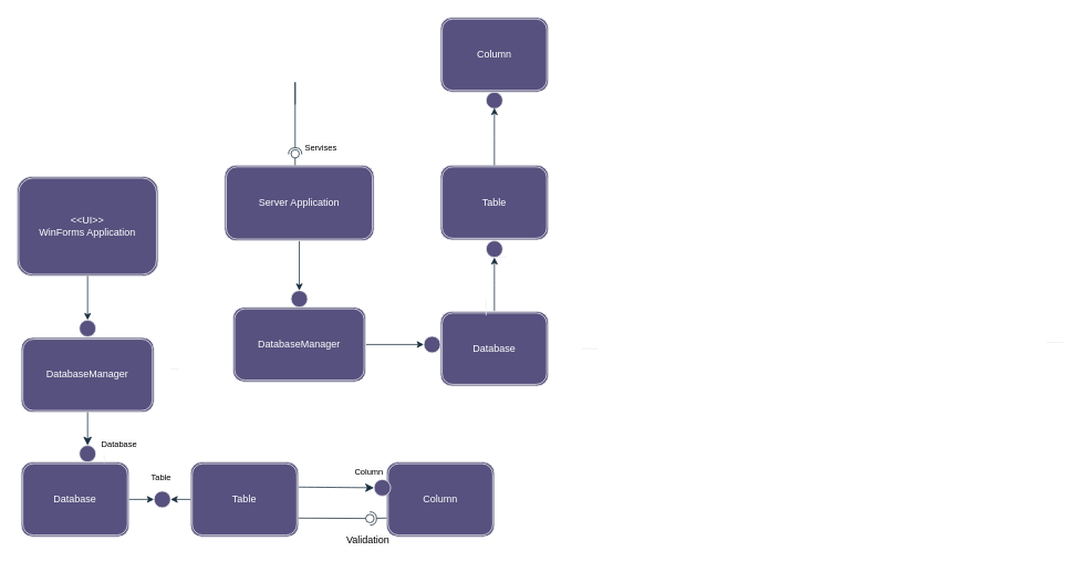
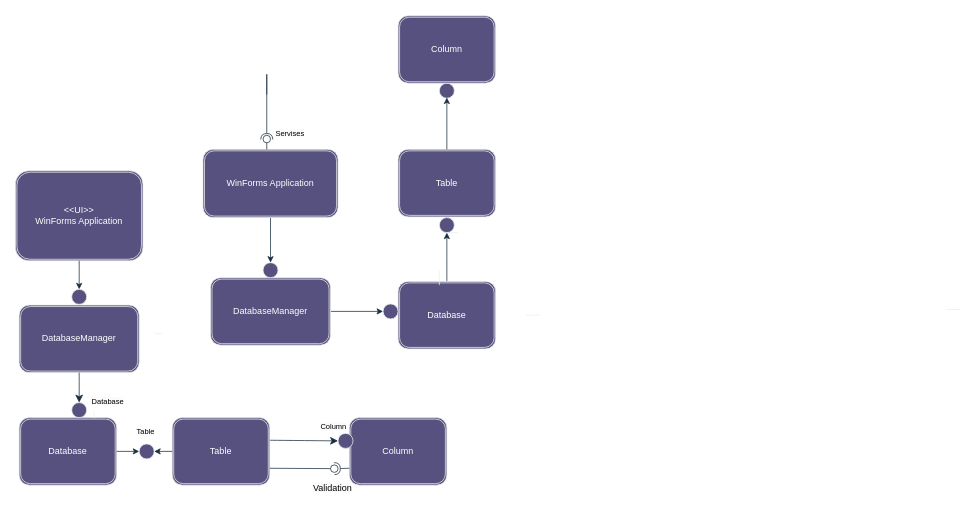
  <mxCell id="0" />
  <mxCell id="1" parent="0" />
- <mxCell id="2" value="&amp;lt;&amp;lt;UI&amp;gt;&amp;gt;&lt;br&gt;WinForms Application" style="shape=ext;double=1;rounded=1;whiteSpace=wrap;html=1;labelBackgroundColor=none;fillColor=#56517E;strokeColor=#EEEEEE;fontColor=#FFFFFF;" parent="1" vertex="1"><mxGeometry x="20" y="212" width="170" height="120" as="geometry" /></mxCell>
+ <mxCell id="2" value="&amp;lt;&amp;lt;UI&amp;gt;&amp;gt;&lt;br&gt;WinForms Application" style="shape=ext;double=1;rounded=1;whiteSpace=wrap;html=1;labelBackgroundColor=none;fillColor=#56517E;strokeColor=#EEEEEE;fontColor=#FFFFFF;" parent="1" vertex="1"><mxGeometry x="20" y="227" width="170" height="120" as="geometry" /></mxCell>
  <mxCell id="3" value="DatabaseManager" style="shape=ext;double=1;rounded=1;whiteSpace=wrap;html=1;labelBackgroundColor=none;fillColor=#56517E;strokeColor=#EEEEEE;fontColor=#FFFFFF;" parent="1" vertex="1"><mxGeometry x="25" y="406.06" width="160" height="90" as="geometry" /></mxCell>
  <mxCell id="4" value="Column" style="shape=ext;double=1;rounded=1;whiteSpace=wrap;html=1;labelBackgroundColor=none;fillColor=#56517E;strokeColor=#EEEEEE;fontColor=#FFFFFF;" parent="1" vertex="1"><mxGeometry x="465" y="556.06" width="130" height="90" as="geometry" /></mxCell>
  <mxCell id="5" style="edgeStyle=none;curved=1;rounded=0;orthogonalLoop=1;jettySize=auto;html=1;entryX=0;entryY=0.5;entryDx=0;entryDy=0;strokeColor=#182E3E;fontSize=12;startSize=8;endSize=8;exitX=0.986;exitY=0.335;exitDx=0;exitDy=0;exitPerimeter=0;" parent="1" source="6" target="43" edge="1"><mxGeometry relative="1" as="geometry" /></mxCell>
  <mxCell id="6" value="Table" style="shape=ext;double=1;rounded=1;whiteSpace=wrap;html=1;labelBackgroundColor=none;fillColor=#56517E;strokeColor=#EEEEEE;fontColor=#FFFFFF;" parent="1" vertex="1"><mxGeometry x="229" y="556.06" width="130" height="90" as="geometry" /></mxCell>
  <mxCell id="7" value="Database" style="shape=ext;double=1;rounded=1;whiteSpace=wrap;html=1;labelBackgroundColor=none;fillColor=#56517E;strokeColor=#EEEEEE;fontColor=#FFFFFF;" parent="1" vertex="1"><mxGeometry x="25" y="556.06" width="130" height="90" as="geometry" /></mxCell>
  <mxCell id="8" value="" style="endArrow=classic;html=1;rounded=0;labelBackgroundColor=none;strokeColor=#182E3E;fontColor=default;exitX=0;exitY=0.5;exitDx=0;exitDy=0;entryX=1;entryY=0.5;entryDx=0;entryDy=0;" parent="1" target="41" edge="1" source="6"><mxGeometry width="50" height="50" relative="1" as="geometry"><mxPoint x="215" y="636.06" as="sourcePoint" /><mxPoint x="215" y="596.06" as="targetPoint" /></mxGeometry></mxCell>
  <mxCell id="9" value="Non-distributed" style="text;whiteSpace=wrap;labelBackgroundColor=none;fontColor=#FFFFFF;" parent="1" vertex="1"><mxGeometry x="285" y="276.06" width="90" height="30" as="geometry" /></mxCell>
  <mxCell id="10" value="" style="rounded=0;orthogonalLoop=1;jettySize=auto;html=1;endArrow=halfCircle;endFill=0;endSize=6;strokeWidth=1;sketch=0;exitX=0;exitY=0.75;exitDx=0;exitDy=0;labelBackgroundColor=none;strokeColor=#182E3E;fontColor=default;" parent="1" source="4" edge="1"><mxGeometry relative="1" as="geometry"><mxPoint x="335" y="481.06" as="sourcePoint" /><mxPoint x="445" y="624.06" as="targetPoint" /></mxGeometry></mxCell>
  <mxCell id="11" value="" style="rounded=0;orthogonalLoop=1;jettySize=auto;html=1;endArrow=oval;endFill=0;sketch=0;sourcePerimeterSpacing=0;targetPerimeterSpacing=0;endSize=10;exitX=1;exitY=0.75;exitDx=0;exitDy=0;labelBackgroundColor=none;strokeColor=#182E3E;fontColor=default;" parent="1" source="6" edge="1"><mxGeometry relative="1" as="geometry"><mxPoint x="355" y="636.06" as="sourcePoint" /><mxPoint x="445" y="624.06" as="targetPoint" /><Array as="points" /></mxGeometry></mxCell>
  <mxCell id="12" value="" style="ellipse;whiteSpace=wrap;html=1;align=center;aspect=fixed;fillColor=none;strokeColor=none;resizable=0;perimeter=centerPerimeter;rotatable=0;allowArrows=0;points=[];outlineConnect=1;labelBackgroundColor=none;fontColor=#FFFFFF;" parent="1" vertex="1"><mxGeometry x="435" y="626.06" width="10" height="10" as="geometry" /></mxCell>
  <mxCell id="13" value="&lt;span style=&quot;caret-color: rgb(0, 0, 0); color: rgb(0, 0, 0); font-family: Helvetica; font-size: 12px; font-style: normal; font-variant-caps: normal; font-weight: 400; letter-spacing: normal; text-align: center; text-indent: 0px; text-transform: none; word-spacing: 0px; -webkit-text-stroke-width: 0px; background-color: rgb(251, 251, 251); text-decoration: none; float: none; display: inline !important;&quot;&gt;Validation&lt;/span&gt;" style="text;whiteSpace=wrap;html=1;labelBackgroundColor=none;fontColor=#FFFFFF;" parent="1" vertex="1"><mxGeometry x="415" y="636.06" width="50" height="30" as="geometry" /></mxCell>
  <mxCell id="14" value="" style="endArrow=classic;html=1;rounded=0;labelBackgroundColor=none;strokeColor=#182E3E;fontColor=default;exitX=0.5;exitY=1;exitDx=0;exitDy=0;entryX=0.5;entryY=0;entryDx=0;entryDy=0;" parent="1" target="37" edge="1" source="2"><mxGeometry width="50" height="50" relative="1" as="geometry"><mxPoint x="125" y="444.19" as="sourcePoint" /><mxPoint x="190" y="386.06" as="targetPoint" /><Array as="points" /></mxGeometry></mxCell>
  <mxCell id="15" value="" style="edgeStyle=elbowEdgeStyle;elbow=vertical;endArrow=classic;html=1;curved=0;rounded=0;endSize=8;startSize=8;labelBackgroundColor=none;strokeColor=#182E3E;fontColor=default;exitX=0.5;exitY=1;exitDx=0;exitDy=0;entryX=0.5;entryY=0;entryDx=0;entryDy=0;" parent="1" source="3" edge="1" target="39"><mxGeometry width="50" height="50" relative="1" as="geometry"><mxPoint x="272.52" y="467.03" as="sourcePoint" /><mxPoint x="125" y="528.06" as="targetPoint" /><Array as="points"><mxPoint x="125" y="508.06" /><mxPoint x="109.52" y="507.03" /><mxPoint x="112.52" y="484.03" /></Array></mxGeometry></mxCell>
  <mxCell id="16" value="Distributed&#10;" style="text;whiteSpace=wrap;labelBackgroundColor=none;fontColor=#FFFFFF;" parent="1" vertex="1"><mxGeometry x="610" y="59.5" width="60" height="20" as="geometry" /></mxCell>
  <mxCell id="17" value="Table" style="shape=ext;double=1;rounded=1;whiteSpace=wrap;html=1;labelBackgroundColor=none;fillColor=#56517E;strokeColor=#EEEEEE;fontColor=#FFFFFF;" parent="1" vertex="1"><mxGeometry x="530" y="198.53" width="130" height="90" as="geometry" /></mxCell>
  <mxCell id="18" value="" style="edgeStyle=orthogonalEdgeStyle;rounded=0;orthogonalLoop=1;jettySize=auto;html=1;labelBackgroundColor=none;strokeColor=#182E3E;fontColor=default;exitX=0.5;exitY=0;exitDx=0;exitDy=0;" parent="1" source="19" edge="1"><mxGeometry relative="1" as="geometry"><mxPoint x="595" y="309.5" as="targetPoint" /></mxGeometry></mxCell>
  <mxCell id="19" value="Database" style="shape=ext;double=1;rounded=1;whiteSpace=wrap;html=1;labelBackgroundColor=none;fillColor=#56517E;strokeColor=#EEEEEE;fontColor=#FFFFFF;" parent="1" vertex="1"><mxGeometry x="530" y="374.5" width="130" height="90" as="geometry" /></mxCell>
  <mxCell id="20" value="" style="edgeStyle=orthogonalEdgeStyle;rounded=0;orthogonalLoop=1;jettySize=auto;html=1;labelBackgroundColor=none;strokeColor=#182E3E;fontColor=default;entryX=0;entryY=0.5;entryDx=0;entryDy=0;exitX=1;exitY=0.5;exitDx=0;exitDy=0;" parent="1" source="21" target="29" edge="1"><mxGeometry relative="1" as="geometry"><mxPoint x="575" y="340.5" as="targetPoint" /><Array as="points"><mxPoint x="470" y="414.5" /><mxPoint x="470" y="414.5" /></Array><mxPoint x="495" y="305.5" as="sourcePoint" /></mxGeometry></mxCell>
  <mxCell id="21" value="DatabaseManager" style="shape=ext;double=1;rounded=1;whiteSpace=wrap;html=1;labelBackgroundColor=none;fillColor=#56517E;strokeColor=#EEEEEE;fontColor=#FFFFFF;" parent="1" vertex="1"><mxGeometry x="280" y="369.5" width="160" height="90" as="geometry" /></mxCell>
  <mxCell id="22" value="" style="edgeStyle=orthogonalEdgeStyle;rounded=0;orthogonalLoop=1;jettySize=auto;html=1;labelBackgroundColor=none;strokeColor=#182E3E;fontColor=default;" parent="1" source="23" edge="1"><mxGeometry relative="1" as="geometry"><mxPoint x="360" y="349.5" as="targetPoint" /></mxGeometry></mxCell>
- <mxCell id="23" value="Server Application" style="shape=ext;double=1;rounded=1;whiteSpace=wrap;html=1;labelBackgroundColor=none;fillColor=#56517E;strokeColor=#EEEEEE;fontColor=#FFFFFF;" parent="1" vertex="1"><mxGeometry x="270" y="198.53" width="180" height="90.97" as="geometry" /></mxCell>
+ <mxCell id="23" value="WinForms Application" style="shape=ext;double=1;rounded=1;whiteSpace=wrap;html=1;labelBackgroundColor=none;fillColor=#56517E;strokeColor=#EEEEEE;fontColor=#FFFFFF;" parent="1" vertex="1"><mxGeometry x="270" y="198.53" width="180" height="90.97" as="geometry" /></mxCell>
  <mxCell id="24" value="" style="ellipse;whiteSpace=wrap;html=1;aspect=fixed;movable=1;resizable=1;rotatable=1;deletable=1;editable=1;locked=0;connectable=1;labelBackgroundColor=none;fillColor=#56517E;strokeColor=#EEEEEE;fontColor=#FFFFFF;" parent="1" vertex="1"><mxGeometry x="350" y="349.5" width="20" height="20" as="geometry" /></mxCell>
  <mxCell id="25" value="" style="line;strokeWidth=1;fillColor=none;align=left;verticalAlign=middle;spacingTop=-1;spacingLeft=3;spacingRight=3;rotatable=1;labelPosition=right;points=[];portConstraint=eastwest;strokeColor=#EEEEEE;movable=1;resizable=1;deletable=1;editable=1;locked=0;connectable=1;labelBackgroundColor=none;fontColor=#FFFFFF;" parent="1" vertex="1"><mxGeometry x="600" y="305.5" width="10" height="8" as="geometry" /></mxCell>
  <mxCell id="26" value="" style="line;strokeWidth=1;fillColor=none;align=left;verticalAlign=middle;spacingTop=-1;spacingLeft=3;spacingRight=3;rotatable=1;labelPosition=right;points=[];portConstraint=eastwest;strokeColor=#EEEEEE;movable=1;resizable=1;deletable=1;editable=1;locked=0;connectable=1;rotation=90;labelBackgroundColor=none;fontColor=#FFFFFF;" parent="1" vertex="1"><mxGeometry x="575" y="359.5" width="20" height="20" as="geometry" /></mxCell>
  <mxCell id="27" value="" style="line;strokeWidth=1;fillColor=none;align=left;verticalAlign=middle;spacingTop=-1;spacingLeft=3;spacingRight=3;rotatable=1;labelPosition=right;points=[];portConstraint=eastwest;strokeColor=#EEEEEE;movable=1;resizable=1;deletable=1;editable=1;locked=0;connectable=1;rotation=0;labelBackgroundColor=none;fontColor=#FFFFFF;" parent="1" vertex="1"><mxGeometry x="700" y="409.5" width="20" height="20" as="geometry" /></mxCell>
  <mxCell id="28" value="" style="line;strokeWidth=1;fillColor=none;align=left;verticalAlign=middle;spacingTop=-1;spacingLeft=3;spacingRight=3;rotatable=1;labelPosition=right;points=[];portConstraint=eastwest;strokeColor=#EEEEEE;movable=1;resizable=1;deletable=1;editable=1;locked=0;connectable=1;rotation=0;labelBackgroundColor=none;fontColor=#FFFFFF;" parent="1" vertex="1"><mxGeometry x="1260" y="402" width="20" height="20" as="geometry" /></mxCell>
  <mxCell id="29" value="" style="ellipse;whiteSpace=wrap;html=1;aspect=fixed;movable=1;resizable=1;rotatable=1;deletable=1;editable=1;locked=0;connectable=1;labelBackgroundColor=none;fillColor=#56517E;strokeColor=#EEEEEE;fontColor=#FFFFFF;" parent="1" vertex="1"><mxGeometry x="510" y="404.5" width="20" height="20" as="geometry" /></mxCell>
  <mxCell id="30" value="" style="ellipse;whiteSpace=wrap;html=1;aspect=fixed;movable=1;resizable=1;rotatable=1;deletable=1;editable=1;locked=0;connectable=1;labelBackgroundColor=none;fillColor=#56517E;strokeColor=#EEEEEE;fontColor=#FFFFFF;" parent="1" vertex="1"><mxGeometry x="585" y="289.5" width="20" height="20" as="geometry" /></mxCell>
  <mxCell id="31" value="" style="ellipse;whiteSpace=wrap;html=1;aspect=fixed;movable=1;resizable=1;rotatable=1;deletable=1;editable=1;locked=0;connectable=1;labelBackgroundColor=none;fillColor=#56517E;strokeColor=#EEEEEE;fontColor=#FFFFFF;" parent="1" vertex="1"><mxGeometry x="585" y="110.44" width="20" height="20" as="geometry" /></mxCell>
  <mxCell id="32" value="" style="rounded=0;orthogonalLoop=1;jettySize=auto;html=1;endArrow=halfCircle;endFill=0;endSize=6;strokeWidth=1;sketch=0;labelBackgroundColor=none;strokeColor=#182E3E;fontColor=default;" parent="1" edge="1"><mxGeometry relative="1" as="geometry"><mxPoint x="355" y="125.44" as="sourcePoint" /><mxPoint x="355" y="185.44" as="targetPoint" /><Array as="points"><mxPoint x="355" y="98.56" /></Array></mxGeometry></mxCell>
  <mxCell id="33" value="" style="rounded=0;orthogonalLoop=1;jettySize=auto;html=1;endArrow=oval;endFill=0;sketch=0;sourcePerimeterSpacing=0;targetPerimeterSpacing=0;endSize=10;labelBackgroundColor=none;strokeColor=#182E3E;fontColor=default;" parent="1" edge="1"><mxGeometry relative="1" as="geometry"><mxPoint x="355" y="198.56" as="sourcePoint" /><mxPoint x="355" y="184.82" as="targetPoint" /><Array as="points"><mxPoint x="355" y="184.82" /></Array></mxGeometry></mxCell>
  <mxCell id="34" value="" style="ellipse;whiteSpace=wrap;html=1;align=center;aspect=fixed;fillColor=none;strokeColor=none;resizable=0;perimeter=centerPerimeter;rotatable=0;allowArrows=0;points=[];outlineConnect=1;rotation=90;labelBackgroundColor=none;fontColor=#FFFFFF;" parent="1" vertex="1"><mxGeometry x="330" y="130.44" width="10" height="10" as="geometry" /></mxCell>
  <mxCell id="35" value="&lt;span style=&quot;caret-color: rgb(0, 0, 0); color: rgb(0, 0, 0); font-family: Helvetica; font-size: 10px; font-style: normal; font-variant-caps: normal; font-weight: 400; letter-spacing: normal; text-align: left; text-indent: 0px; text-transform: none; word-spacing: 0px; -webkit-text-stroke-width: 0px; background-color: rgb(251, 251, 251); text-decoration: none; float: none; display: inline !important;&quot;&gt;Servises&lt;/span&gt;" style="text;whiteSpace=wrap;html=1;fontSize=10;labelBackgroundColor=none;fontColor=#FFFFFF;" parent="1" vertex="1"><mxGeometry x="365" y="164.5" width="50" height="28.12" as="geometry" /></mxCell>
  <mxCell id="36" value="" style="line;strokeWidth=1;fillColor=none;align=left;verticalAlign=middle;spacingTop=-1;spacingLeft=3;spacingRight=3;rotatable=1;labelPosition=right;points=[];portConstraint=eastwest;strokeColor=#EEEEEE;movable=1;resizable=1;deletable=1;editable=1;locked=0;connectable=1;labelBackgroundColor=none;fontColor=#FFFFFF;" parent="1" vertex="1"><mxGeometry x="205" y="440.12" width="10" height="8" as="geometry" /></mxCell>
  <mxCell id="37" value="" style="ellipse;whiteSpace=wrap;html=1;aspect=fixed;movable=1;resizable=1;rotatable=1;deletable=1;editable=1;locked=0;connectable=1;labelBackgroundColor=none;fillColor=#56517E;strokeColor=#EEEEEE;fontColor=#FFFFFF;" parent="1" vertex="1"><mxGeometry x="95" y="385.09" width="20" height="20" as="geometry" /></mxCell>
  <mxCell id="38" value="" style="line;strokeWidth=1;fillColor=none;align=left;verticalAlign=middle;spacingTop=-1;spacingLeft=3;spacingRight=3;rotatable=1;labelPosition=right;points=[];portConstraint=eastwest;strokeColor=#EEEEEE;movable=1;resizable=1;deletable=1;editable=1;locked=0;connectable=1;rotation=90;labelBackgroundColor=none;fontColor=#FFFFFF;" parent="1" vertex="1"><mxGeometry x="120" y="548.06" width="10" height="8" as="geometry" /></mxCell>
  <mxCell id="39" value="" style="ellipse;whiteSpace=wrap;html=1;aspect=fixed;movable=1;resizable=1;rotatable=1;deletable=1;editable=1;locked=0;connectable=1;labelBackgroundColor=none;fillColor=#56517E;strokeColor=#EEEEEE;fontColor=#FFFFFF;" parent="1" vertex="1"><mxGeometry x="95" y="536.06" width="20" height="20" as="geometry" /></mxCell>
  <mxCell id="40" value="" style="endArrow=classic;html=1;rounded=0;exitX=1;exitY=0.5;exitDx=0;exitDy=0;labelBackgroundColor=none;strokeColor=#182E3E;fontColor=default;" parent="1" source="7" target="41" edge="1"><mxGeometry width="50" height="50" relative="1" as="geometry"><mxPoint x="185" y="601.06" as="sourcePoint" /><mxPoint x="185" y="601.06" as="targetPoint" /></mxGeometry></mxCell>
  <mxCell id="41" value="" style="ellipse;whiteSpace=wrap;html=1;aspect=fixed;movable=1;resizable=1;rotatable=1;deletable=1;editable=1;locked=0;connectable=1;labelBackgroundColor=none;fillColor=#56517E;strokeColor=#EEEEEE;fontColor=#FFFFFF;" parent="1" vertex="1"><mxGeometry x="185" y="591.06" width="20" height="20" as="geometry" /></mxCell>
  <mxCell id="42" value="" style="line;strokeWidth=1;fillColor=none;align=left;verticalAlign=middle;spacingTop=-1;spacingLeft=3;spacingRight=3;rotatable=1;labelPosition=right;points=[];portConstraint=eastwest;strokeColor=#EEEEEE;movable=1;resizable=1;deletable=1;editable=1;locked=0;connectable=1;labelBackgroundColor=none;fontColor=#FFFFFF;" parent="1" vertex="1"><mxGeometry x="455" y="583.06" width="10" height="8" as="geometry" /></mxCell>
  <mxCell id="43" value="" style="ellipse;whiteSpace=wrap;html=1;aspect=fixed;movable=1;resizable=1;rotatable=1;deletable=1;editable=1;locked=0;connectable=1;labelBackgroundColor=none;fillColor=#56517E;strokeColor=#EEEEEE;fontColor=#FFFFFF;" parent="1" vertex="1"><mxGeometry x="450" y="577.06" width="20" height="20" as="geometry" /></mxCell>
  <mxCell id="44" value="&lt;span style=&quot;caret-color: rgb(0, 0, 0); color: rgb(0, 0, 0); font-family: Helvetica; font-size: 10px; font-style: normal; font-variant-caps: normal; font-weight: 400; letter-spacing: normal; text-align: center; text-indent: 0px; text-transform: none; word-spacing: 0px; -webkit-text-stroke-width: 0px; background-color: rgb(251, 251, 251); text-decoration: none; float: none; display: inline !important;&quot;&gt;Database&lt;/span&gt;" style="text;whiteSpace=wrap;html=1;fontSize=10;labelBackgroundColor=none;fontColor=#FFFFFF;" parent="1" vertex="1"><mxGeometry x="120" y="522.06" width="60" height="26" as="geometry" /></mxCell>
  <mxCell id="45" value="&lt;span style=&quot;caret-color: rgb(0, 0, 0); color: rgb(0, 0, 0); font-family: Helvetica; font-size: 10px; font-style: normal; font-variant-caps: normal; font-weight: 400; letter-spacing: normal; text-align: center; text-indent: 0px; text-transform: none; word-spacing: 0px; -webkit-text-stroke-width: 0px; background-color: rgb(251, 251, 251); text-decoration: none; float: none; display: inline !important;&quot;&gt;Table&lt;/span&gt;" style="text;whiteSpace=wrap;html=1;fontSize=10;labelBackgroundColor=none;fontColor=#FFFFFF;" parent="1" vertex="1"><mxGeometry x="180" y="563.06" width="30" height="20" as="geometry" /></mxCell>
  <mxCell id="46" value="&lt;span style=&quot;caret-color: rgb(0, 0, 0); color: rgb(0, 0, 0); font-family: Helvetica; font-size: 10px; font-style: normal; font-variant-caps: normal; font-weight: 400; letter-spacing: normal; text-align: center; text-indent: 0px; text-transform: none; word-spacing: 0px; -webkit-text-stroke-width: 0px; background-color: rgb(251, 251, 251); text-decoration: none; float: none; display: inline !important;&quot;&gt;Column&lt;/span&gt;" style="text;whiteSpace=wrap;html=1;fontSize=10;labelBackgroundColor=none;fontColor=#FFFFFF;" parent="1" vertex="1"><mxGeometry x="425" y="556.06" width="50" height="20" as="geometry" /></mxCell>
  <mxCell id="47" value="" style="edgeStyle=orthogonalEdgeStyle;rounded=0;orthogonalLoop=1;jettySize=auto;html=1;labelBackgroundColor=none;strokeColor=#182E3E;fontColor=default;" edge="1" parent="1" source="17"><mxGeometry relative="1" as="geometry"><mxPoint x="660" y="243.5" as="sourcePoint" /><mxPoint x="595" y="129.5" as="targetPoint" /></mxGeometry></mxCell>
  <mxCell id="48" value="Column" style="shape=ext;double=1;rounded=1;whiteSpace=wrap;html=1;labelBackgroundColor=none;fillColor=#56517E;strokeColor=#EEEEEE;fontColor=#FFFFFF;" parent="1" vertex="1"><mxGeometry x="530" y="20.44" width="130" height="90" as="geometry" /></mxCell>
